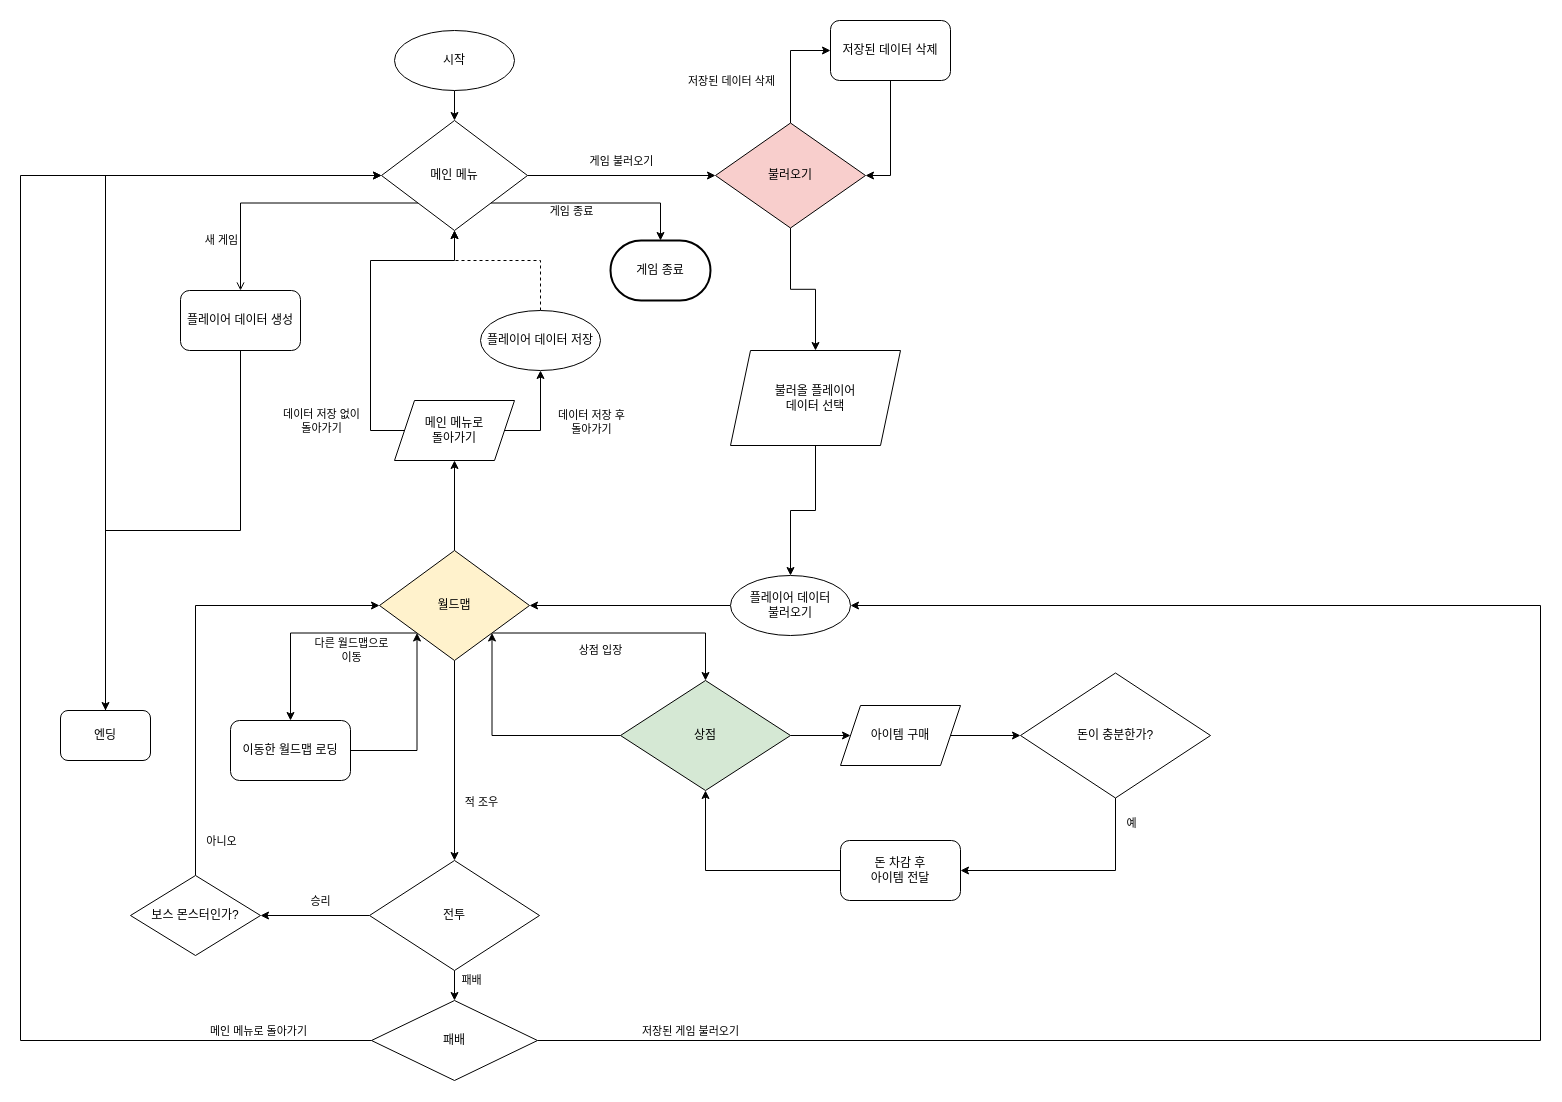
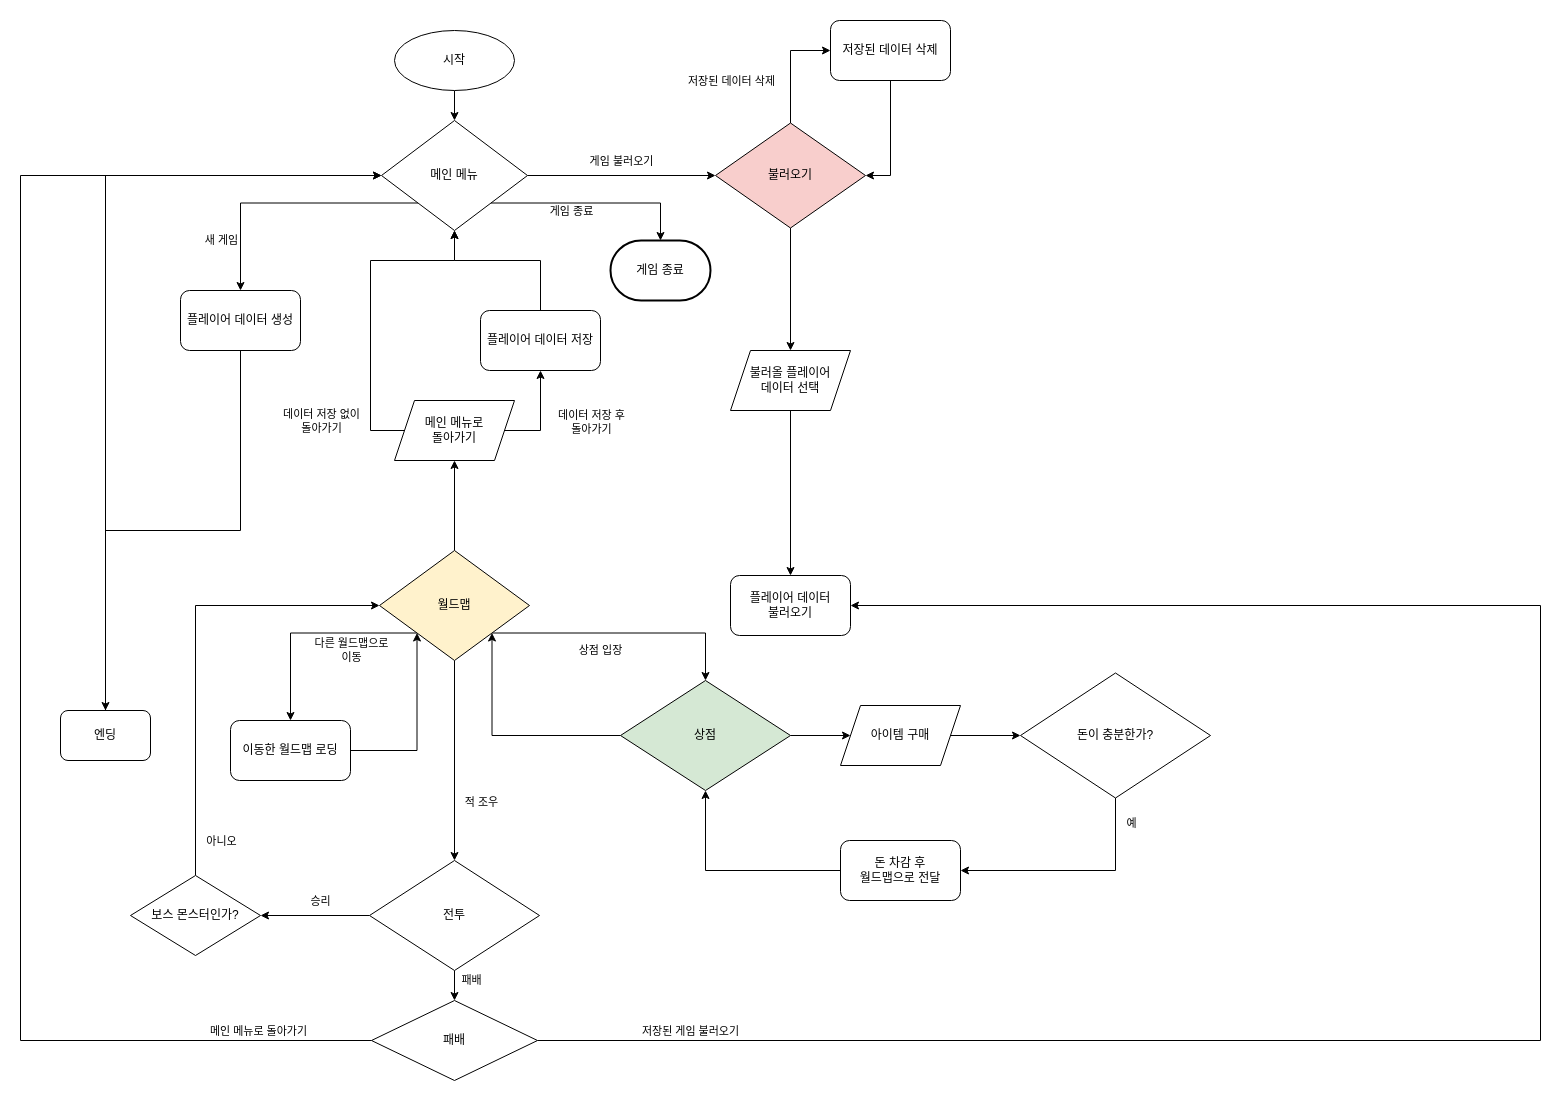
  <mxCell id="0" />
  <mxCell id="1" parent="0" />
  <mxCell id="2" style="edgeStyle=orthogonalEdgeStyle;rounded=0;orthogonalLoop=1;jettySize=auto;html=1;exitX=0.5;exitY=1;exitDx=0;exitDy=0;entryX=0.5;entryY=0;entryDx=0;entryDy=0;" edge="1" parent="1" source="3" target="8"><mxGeometry relative="1" as="geometry" /></mxCell>
  <mxCell id="3" value="시작" style="ellipse;whiteSpace=wrap;html=1;" vertex="1" parent="1"><mxGeometry x="394" y="30" width="120" height="60" as="geometry" /></mxCell>
  <mxCell id="4" style="edgeStyle=orthogonalEdgeStyle;rounded=0;orthogonalLoop=1;jettySize=auto;html=1;exitX=1;exitY=0.5;exitDx=0;exitDy=0;entryX=0;entryY=0.5;entryDx=0;entryDy=0;" edge="1" parent="1" source="8" target="14"><mxGeometry relative="1" as="geometry" /></mxCell>
  <mxCell id="5" value="게임 불러오기" style="edgeLabel;html=1;align=center;verticalAlign=middle;resizable=0;points=[];" vertex="1" connectable="0" parent="4"><mxGeometry x="-0.205" y="-1" relative="1" as="geometry"><mxPoint x="18" y="-16" as="offset" /></mxGeometry></mxCell>
- <mxCell id="6" style="edgeStyle=orthogonalEdgeStyle;rounded=0;orthogonalLoop=1;jettySize=auto;html=1;exitX=0;exitY=1;exitDx=0;exitDy=0;entryX=0.5;entryY=0;entryDx=0;entryDy=0;endArrow=open;" edge="1" parent="1" source="8" target="10"><mxGeometry relative="1" as="geometry" /></mxCell>
+ <mxCell id="6" style="edgeStyle=orthogonalEdgeStyle;rounded=0;orthogonalLoop=1;jettySize=auto;html=1;exitX=0;exitY=1;exitDx=0;exitDy=0;entryX=0.5;entryY=0;entryDx=0;entryDy=0;" edge="1" parent="1" source="8" target="10"><mxGeometry relative="1" as="geometry" /></mxCell>
  <mxCell id="7" value="새 게임" style="edgeLabel;html=1;align=center;verticalAlign=middle;resizable=0;points=[];" vertex="1" connectable="0" parent="6"><mxGeometry x="-0.054" y="1" relative="1" as="geometry"><mxPoint x="-72" y="36" as="offset" /></mxGeometry></mxCell>
  <mxCell id="8" value="메인 메뉴" style="rhombus;whiteSpace=wrap;html=1;" vertex="1" parent="1"><mxGeometry x="381" y="120" width="146" height="110" as="geometry" /></mxCell>
  <mxCell id="9" style="edgeStyle=orthogonalEdgeStyle;rounded=0;orthogonalLoop=1;jettySize=auto;html=1;exitX=0.5;exitY=1;exitDx=0;exitDy=0;" edge="1" parent="1" source="10" target="65"><mxGeometry relative="1" as="geometry" /></mxCell>
  <mxCell id="10" value="플레이어 데이터 생성" style="rounded=1;whiteSpace=wrap;html=1;" vertex="1" parent="1"><mxGeometry x="180" y="290" width="120" height="60" as="geometry" /></mxCell>
  <mxCell id="11" style="edgeStyle=orthogonalEdgeStyle;rounded=0;orthogonalLoop=1;jettySize=auto;html=1;exitX=0.5;exitY=1;exitDx=0;exitDy=0;entryX=0.5;entryY=0;entryDx=0;entryDy=0;" edge="1" parent="1" source="14" target="18"><mxGeometry relative="1" as="geometry" /></mxCell>
  <mxCell id="12" style="edgeStyle=orthogonalEdgeStyle;rounded=0;orthogonalLoop=1;jettySize=auto;html=1;exitX=0.5;exitY=0;exitDx=0;exitDy=0;entryX=0;entryY=0.5;entryDx=0;entryDy=0;" edge="1" parent="1" source="14" target="30"><mxGeometry relative="1" as="geometry" /></mxCell>
  <mxCell id="13" value="저장된 데이터 삭제" style="edgeLabel;html=1;align=center;verticalAlign=middle;resizable=0;points=[];" vertex="1" connectable="0" parent="12"><mxGeometry x="-0.234" y="-2" relative="1" as="geometry"><mxPoint x="-62" y="1" as="offset" /></mxGeometry></mxCell>
  <mxCell id="14" value="불러오기" style="rhombus;whiteSpace=wrap;html=1;fillColor=#f8cecc;" vertex="1" parent="1"><mxGeometry x="715" y="122.5" width="150" height="105" as="geometry" /></mxCell>
- <mxCell id="15" style="edgeStyle=orthogonalEdgeStyle;rounded=0;orthogonalLoop=1;jettySize=auto;html=1;exitX=0;exitY=0.5;exitDx=0;exitDy=0;entryX=1;entryY=0.5;entryDx=0;entryDy=0;" edge="1" parent="1" source="16" target="26"><mxGeometry relative="1" as="geometry" /></mxCell>
- <mxCell id="16" value="플레이어 데이터&lt;div&gt;불러오기&lt;/div&gt;" style="ellipse;whiteSpace=wrap;html=1;" vertex="1" parent="1"><mxGeometry x="730" y="575" width="120" height="60" as="geometry" /></mxCell>
+ <mxCell id="16" value="플레이어 데이터&lt;div&gt;불러오기&lt;/div&gt;" style="rounded=1;whiteSpace=wrap;html=1;" vertex="1" parent="1"><mxGeometry x="730" y="575" width="120" height="60" as="geometry" /></mxCell>
  <mxCell id="17" style="edgeStyle=orthogonalEdgeStyle;rounded=0;orthogonalLoop=1;jettySize=auto;html=1;exitX=0.5;exitY=1;exitDx=0;exitDy=0;entryX=0.5;entryY=0;entryDx=0;entryDy=0;" edge="1" parent="1" source="18" target="16"><mxGeometry relative="1" as="geometry" /></mxCell>
- <mxCell id="18" value="불러올 플레이어&lt;div&gt;&lt;span style=&quot;background-color: initial;&quot;&gt;데이터 선택&lt;/span&gt;&lt;/div&gt;" style="shape=parallelogram;perimeter=parallelogramPerimeter;whiteSpace=wrap;html=1;fixedSize=1;" vertex="1" parent="1"><mxGeometry x="730" y="350" width="170" height="95" as="geometry" /></mxCell>
+ <mxCell id="18" value="불러올 플레이어&lt;div&gt;&lt;span style=&quot;background-color: initial;&quot;&gt;데이터 선택&lt;/span&gt;&lt;/div&gt;" style="shape=parallelogram;perimeter=parallelogramPerimeter;whiteSpace=wrap;html=1;fixedSize=1;" vertex="1" parent="1"><mxGeometry x="730" y="350" width="120" height="60" as="geometry" /></mxCell>
  <mxCell id="19" style="edgeStyle=orthogonalEdgeStyle;rounded=0;orthogonalLoop=1;jettySize=auto;html=1;exitX=0.5;exitY=0;exitDx=0;exitDy=0;entryX=0.5;entryY=1;entryDx=0;entryDy=0;" edge="1" parent="1" source="26" target="35"><mxGeometry relative="1" as="geometry"><mxPoint x="454" y="500" as="targetPoint" /></mxGeometry></mxCell>
  <mxCell id="20" style="edgeStyle=orthogonalEdgeStyle;rounded=0;orthogonalLoop=1;jettySize=auto;html=1;exitX=0;exitY=1;exitDx=0;exitDy=0;entryX=0.5;entryY=0;entryDx=0;entryDy=0;" edge="1" parent="1" source="26" target="37"><mxGeometry relative="1" as="geometry" /></mxCell>
  <mxCell id="21" value="다른 월드맵으로&lt;div&gt;이동&lt;/div&gt;" style="edgeLabel;html=1;align=center;verticalAlign=middle;resizable=0;points=[];" vertex="1" connectable="0" parent="20"><mxGeometry x="-0.26" y="2" relative="1" as="geometry"><mxPoint x="13" y="15" as="offset" /></mxGeometry></mxCell>
  <mxCell id="22" style="edgeStyle=orthogonalEdgeStyle;rounded=0;orthogonalLoop=1;jettySize=auto;html=1;exitX=0.5;exitY=1;exitDx=0;exitDy=0;entryX=0.5;entryY=0;entryDx=0;entryDy=0;" edge="1" parent="1" source="26" target="42"><mxGeometry relative="1" as="geometry"><mxPoint x="454" y="830" as="targetPoint" /></mxGeometry></mxCell>
  <mxCell id="23" value="적 조우" style="edgeLabel;html=1;align=center;verticalAlign=middle;resizable=0;points=[];" vertex="1" connectable="0" parent="22"><mxGeometry x="0.507" y="3" relative="1" as="geometry"><mxPoint x="23" y="-10" as="offset" /></mxGeometry></mxCell>
  <mxCell id="24" style="edgeStyle=orthogonalEdgeStyle;rounded=0;orthogonalLoop=1;jettySize=auto;html=1;exitX=1;exitY=1;exitDx=0;exitDy=0;entryX=0.5;entryY=0;entryDx=0;entryDy=0;" edge="1" parent="1" source="26" target="45"><mxGeometry relative="1" as="geometry" /></mxCell>
  <mxCell id="25" value="상점 입장" style="edgeLabel;html=1;align=center;verticalAlign=middle;resizable=0;points=[];" vertex="1" connectable="0" parent="24"><mxGeometry x="-0.162" y="-3" relative="1" as="geometry"><mxPoint x="-1" y="14" as="offset" /></mxGeometry></mxCell>
  <mxCell id="26" value="월드맵" style="rhombus;whiteSpace=wrap;html=1;fillColor=#fff2cc;" vertex="1" parent="1"><mxGeometry x="379" y="550" width="150" height="110" as="geometry" /></mxCell>
- <mxCell id="27" style="edgeStyle=orthogonalEdgeStyle;rounded=0;orthogonalLoop=1;jettySize=auto;html=1;exitX=0.5;exitY=0;exitDx=0;exitDy=0;entryX=0.5;entryY=1;entryDx=0;entryDy=0;dashed=1;" edge="1" parent="1" source="28" target="8"><mxGeometry relative="1" as="geometry"><Array as="points"><mxPoint x="540" y="260" /><mxPoint x="454" y="260" /></Array></mxGeometry></mxCell>
- <mxCell id="28" value="플레이어 데이터 저장" style="ellipse;whiteSpace=wrap;html=1;" vertex="1" parent="1"><mxGeometry x="480" y="310" width="120" height="60" as="geometry" /></mxCell>
+ <mxCell id="27" style="edgeStyle=orthogonalEdgeStyle;rounded=0;orthogonalLoop=1;jettySize=auto;html=1;exitX=0.5;exitY=0;exitDx=0;exitDy=0;entryX=0.5;entryY=1;entryDx=0;entryDy=0;" edge="1" parent="1" source="28" target="8"><mxGeometry relative="1" as="geometry"><Array as="points"><mxPoint x="540" y="260" /><mxPoint x="454" y="260" /></Array></mxGeometry></mxCell>
+ <mxCell id="28" value="플레이어 데이터 저장" style="rounded=1;whiteSpace=wrap;html=1;" vertex="1" parent="1"><mxGeometry x="480" y="310" width="120" height="60" as="geometry" /></mxCell>
  <mxCell id="29" style="edgeStyle=orthogonalEdgeStyle;rounded=0;orthogonalLoop=1;jettySize=auto;html=1;exitX=0.5;exitY=1;exitDx=0;exitDy=0;entryX=1;entryY=0.5;entryDx=0;entryDy=0;" edge="1" parent="1" source="30" target="14"><mxGeometry relative="1" as="geometry" /></mxCell>
  <mxCell id="30" value="저장된 데이터 삭제" style="rounded=1;whiteSpace=wrap;html=1;" vertex="1" parent="1"><mxGeometry x="830" y="20" width="120" height="60" as="geometry" /></mxCell>
  <mxCell id="31" style="edgeStyle=orthogonalEdgeStyle;rounded=0;orthogonalLoop=1;jettySize=auto;html=1;exitX=0;exitY=0.5;exitDx=0;exitDy=0;entryX=0.5;entryY=1;entryDx=0;entryDy=0;" edge="1" parent="1" source="35" target="8"><mxGeometry relative="1" as="geometry"><Array as="points"><mxPoint x="370" y="430" /><mxPoint x="370" y="260" /><mxPoint x="454" y="260" /></Array></mxGeometry></mxCell>
  <mxCell id="32" value="데이터 저장 없이&lt;div&gt;돌아가기&lt;/div&gt;" style="edgeLabel;html=1;align=center;verticalAlign=middle;resizable=0;points=[];" vertex="1" connectable="0" parent="31"><mxGeometry x="-0.282" relative="1" as="geometry"><mxPoint x="-50" y="70" as="offset" /></mxGeometry></mxCell>
  <mxCell id="33" style="edgeStyle=orthogonalEdgeStyle;rounded=0;orthogonalLoop=1;jettySize=auto;html=1;exitX=1;exitY=0.5;exitDx=0;exitDy=0;entryX=0.5;entryY=1;entryDx=0;entryDy=0;" edge="1" parent="1" source="35" target="28"><mxGeometry relative="1" as="geometry"><Array as="points"><mxPoint x="540" y="430" /></Array></mxGeometry></mxCell>
  <mxCell id="34" value="데이터 저장 후&lt;div&gt;돌아가기&lt;/div&gt;" style="edgeLabel;html=1;align=center;verticalAlign=middle;resizable=0;points=[];" vertex="1" connectable="0" parent="33"><mxGeometry x="-0.119" y="2" relative="1" as="geometry"><mxPoint x="52" y="-3" as="offset" /></mxGeometry></mxCell>
  <mxCell id="35" value="메인 메뉴로&lt;div&gt;돌아가기&lt;/div&gt;" style="shape=parallelogram;perimeter=parallelogramPerimeter;whiteSpace=wrap;html=1;fixedSize=1;" vertex="1" parent="1"><mxGeometry x="394" y="400" width="120" height="60" as="geometry" /></mxCell>
  <mxCell id="36" style="edgeStyle=orthogonalEdgeStyle;rounded=0;orthogonalLoop=1;jettySize=auto;html=1;exitX=1;exitY=0.5;exitDx=0;exitDy=0;entryX=0;entryY=1;entryDx=0;entryDy=0;" edge="1" parent="1" source="37" target="26"><mxGeometry relative="1" as="geometry" /></mxCell>
  <mxCell id="37" value="이동한 월드맵 로딩" style="rounded=1;whiteSpace=wrap;html=1;" vertex="1" parent="1"><mxGeometry x="230" y="720" width="120" height="60" as="geometry" /></mxCell>
  <mxCell id="38" style="edgeStyle=orthogonalEdgeStyle;rounded=0;orthogonalLoop=1;jettySize=auto;html=1;exitX=0.5;exitY=1;exitDx=0;exitDy=0;entryX=0.5;entryY=0;entryDx=0;entryDy=0;" edge="1" parent="1" source="42" target="57"><mxGeometry relative="1" as="geometry" /></mxCell>
  <mxCell id="39" value="패배" style="edgeLabel;html=1;align=center;verticalAlign=middle;resizable=0;points=[];" vertex="1" connectable="0" parent="38"><mxGeometry x="-0.389" y="-1" relative="1" as="geometry"><mxPoint x="17" as="offset" /></mxGeometry></mxCell>
  <mxCell id="40" style="edgeStyle=orthogonalEdgeStyle;rounded=0;orthogonalLoop=1;jettySize=auto;html=1;exitX=0;exitY=0.5;exitDx=0;exitDy=0;entryX=1;entryY=0.5;entryDx=0;entryDy=0;" edge="1" parent="1" source="42" target="63"><mxGeometry relative="1" as="geometry" /></mxCell>
  <mxCell id="41" value="승리" style="edgeLabel;html=1;align=center;verticalAlign=middle;resizable=0;points=[];" vertex="1" connectable="0" parent="40"><mxGeometry x="-0.09" y="1" relative="1" as="geometry"><mxPoint y="-16" as="offset" /></mxGeometry></mxCell>
  <mxCell id="42" value="전투" style="rhombus;whiteSpace=wrap;html=1;" vertex="1" parent="1"><mxGeometry x="369" y="860" width="170" height="110" as="geometry" /></mxCell>
  <mxCell id="43" style="edgeStyle=orthogonalEdgeStyle;rounded=0;orthogonalLoop=1;jettySize=auto;html=1;exitX=0;exitY=0.5;exitDx=0;exitDy=0;entryX=1;entryY=1;entryDx=0;entryDy=0;" edge="1" parent="1" source="45" target="26"><mxGeometry relative="1" as="geometry" /></mxCell>
  <mxCell id="44" style="edgeStyle=orthogonalEdgeStyle;rounded=0;orthogonalLoop=1;jettySize=auto;html=1;exitX=1;exitY=0.5;exitDx=0;exitDy=0;entryX=0;entryY=0.5;entryDx=0;entryDy=0;" edge="1" parent="1" source="45" target="47"><mxGeometry relative="1" as="geometry" /></mxCell>
  <mxCell id="45" value="상점" style="rhombus;whiteSpace=wrap;html=1;fillColor=#d5e8d4;" vertex="1" parent="1"><mxGeometry x="620" y="680" width="170" height="110" as="geometry" /></mxCell>
  <mxCell id="46" style="edgeStyle=orthogonalEdgeStyle;rounded=0;orthogonalLoop=1;jettySize=auto;html=1;exitX=1;exitY=0.5;exitDx=0;exitDy=0;entryX=0;entryY=0.5;entryDx=0;entryDy=0;" edge="1" parent="1" source="47" target="52"><mxGeometry relative="1" as="geometry" /></mxCell>
  <mxCell id="47" value="아이템 구매" style="shape=parallelogram;perimeter=parallelogramPerimeter;whiteSpace=wrap;html=1;fixedSize=1;" vertex="1" parent="1"><mxGeometry x="840" y="705" width="120" height="60" as="geometry" /></mxCell>
  <mxCell id="48" style="edgeStyle=orthogonalEdgeStyle;rounded=0;orthogonalLoop=1;jettySize=auto;html=1;exitX=0;exitY=0.5;exitDx=0;exitDy=0;entryX=0.5;entryY=1;entryDx=0;entryDy=0;" edge="1" parent="1" source="49" target="45"><mxGeometry relative="1" as="geometry" /></mxCell>
- <mxCell id="49" value="돈 차감 후&lt;div&gt;아이템 전달&lt;/div&gt;" style="rounded=1;whiteSpace=wrap;html=1;" vertex="1" parent="1"><mxGeometry x="840" y="840" width="120" height="60" as="geometry" /></mxCell>
+ <mxCell id="49" value="돈 차감 후&lt;div&gt;월드맵으로 전달&lt;/div&gt;" style="rounded=1;whiteSpace=wrap;html=1;" vertex="1" parent="1"><mxGeometry x="840" y="840" width="120" height="60" as="geometry" /></mxCell>
  <mxCell id="50" style="edgeStyle=orthogonalEdgeStyle;rounded=0;orthogonalLoop=1;jettySize=auto;html=1;exitX=0.5;exitY=1;exitDx=0;exitDy=0;entryX=1;entryY=0.5;entryDx=0;entryDy=0;" edge="1" parent="1" source="52" target="49"><mxGeometry relative="1" as="geometry" /></mxCell>
  <mxCell id="51" value="예" style="edgeLabel;html=1;align=center;verticalAlign=middle;resizable=0;points=[];" vertex="1" connectable="0" parent="50"><mxGeometry x="-0.776" relative="1" as="geometry"><mxPoint x="15" as="offset" /></mxGeometry></mxCell>
  <mxCell id="52" value="돈이 충분한가?" style="rhombus;whiteSpace=wrap;html=1;" vertex="1" parent="1"><mxGeometry x="1020" y="672.5" width="190" height="125" as="geometry" /></mxCell>
  <mxCell id="53" style="edgeStyle=orthogonalEdgeStyle;rounded=0;orthogonalLoop=1;jettySize=auto;html=1;exitX=1;exitY=0.5;exitDx=0;exitDy=0;entryX=1;entryY=0.5;entryDx=0;entryDy=0;" edge="1" parent="1" source="57" target="16"><mxGeometry relative="1" as="geometry"><Array as="points"><mxPoint x="1540" y="1040" /><mxPoint x="1540" y="605" /></Array></mxGeometry></mxCell>
  <mxCell id="54" value="저장된 게임 불러오기" style="edgeLabel;html=1;align=center;verticalAlign=middle;resizable=0;points=[];" vertex="1" connectable="0" parent="53"><mxGeometry x="-0.845" y="-1" relative="1" as="geometry"><mxPoint x="-13" y="-11" as="offset" /></mxGeometry></mxCell>
  <mxCell id="55" style="edgeStyle=orthogonalEdgeStyle;rounded=0;orthogonalLoop=1;jettySize=auto;html=1;exitX=0;exitY=0.5;exitDx=0;exitDy=0;entryX=0;entryY=0.5;entryDx=0;entryDy=0;" edge="1" parent="1" source="57" target="8"><mxGeometry relative="1" as="geometry"><Array as="points"><mxPoint x="20" y="1040" /><mxPoint x="20" y="175" /></Array></mxGeometry></mxCell>
  <mxCell id="56" value="메인 메뉴로 돌아가기" style="edgeLabel;html=1;align=center;verticalAlign=middle;resizable=0;points=[];" vertex="1" connectable="0" parent="55"><mxGeometry x="-0.857" y="4" relative="1" as="geometry"><mxPoint x="-1" y="-14" as="offset" /></mxGeometry></mxCell>
  <mxCell id="57" value="패배" style="rhombus;whiteSpace=wrap;html=1;" vertex="1" parent="1"><mxGeometry x="371" y="1000" width="166" height="80" as="geometry" /></mxCell>
  <mxCell id="58" value="게임 종료" style="strokeWidth=2;html=1;shape=mxgraph.flowchart.terminator;whiteSpace=wrap;" vertex="1" parent="1"><mxGeometry x="610" y="240" width="100" height="60" as="geometry" /></mxCell>
  <mxCell id="59" style="edgeStyle=orthogonalEdgeStyle;rounded=0;orthogonalLoop=1;jettySize=auto;html=1;exitX=1;exitY=1;exitDx=0;exitDy=0;entryX=0.5;entryY=0;entryDx=0;entryDy=0;entryPerimeter=0;" edge="1" parent="1" source="8" target="58"><mxGeometry relative="1" as="geometry" /></mxCell>
  <mxCell id="60" value="게임 종료" style="edgeLabel;html=1;align=center;verticalAlign=middle;resizable=0;points=[];" vertex="1" connectable="0" parent="59"><mxGeometry x="-0.103" y="-2" relative="1" as="geometry"><mxPoint x="-13" y="6" as="offset" /></mxGeometry></mxCell>
  <mxCell id="61" style="edgeStyle=orthogonalEdgeStyle;rounded=0;orthogonalLoop=1;jettySize=auto;html=1;exitX=0.5;exitY=0;exitDx=0;exitDy=0;entryX=0;entryY=0.5;entryDx=0;entryDy=0;" edge="1" parent="1" source="63" target="26"><mxGeometry relative="1" as="geometry" /></mxCell>
  <mxCell id="62" value="아니오" style="edgeLabel;html=1;align=center;verticalAlign=middle;resizable=0;points=[];" vertex="1" connectable="0" parent="61"><mxGeometry x="-0.855" relative="1" as="geometry"><mxPoint x="25" y="-2" as="offset" /></mxGeometry></mxCell>
  <mxCell id="63" value="보스 몬스터인가?" style="rhombus;whiteSpace=wrap;html=1;" vertex="1" parent="1"><mxGeometry x="130" y="875" width="130" height="80" as="geometry" /></mxCell>
  <mxCell id="64" style="edgeStyle=orthogonalEdgeStyle;rounded=0;orthogonalLoop=1;jettySize=auto;html=1;exitX=0.5;exitY=0;exitDx=0;exitDy=0;entryX=0;entryY=0.5;entryDx=0;entryDy=0;" edge="1" parent="1" source="65" target="8"><mxGeometry relative="1" as="geometry" /></mxCell>
  <mxCell id="65" value="엔딩" style="rounded=1;whiteSpace=wrap;html=1;" vertex="1" parent="1"><mxGeometry x="60" y="710" width="90" height="50" as="geometry" /></mxCell>
